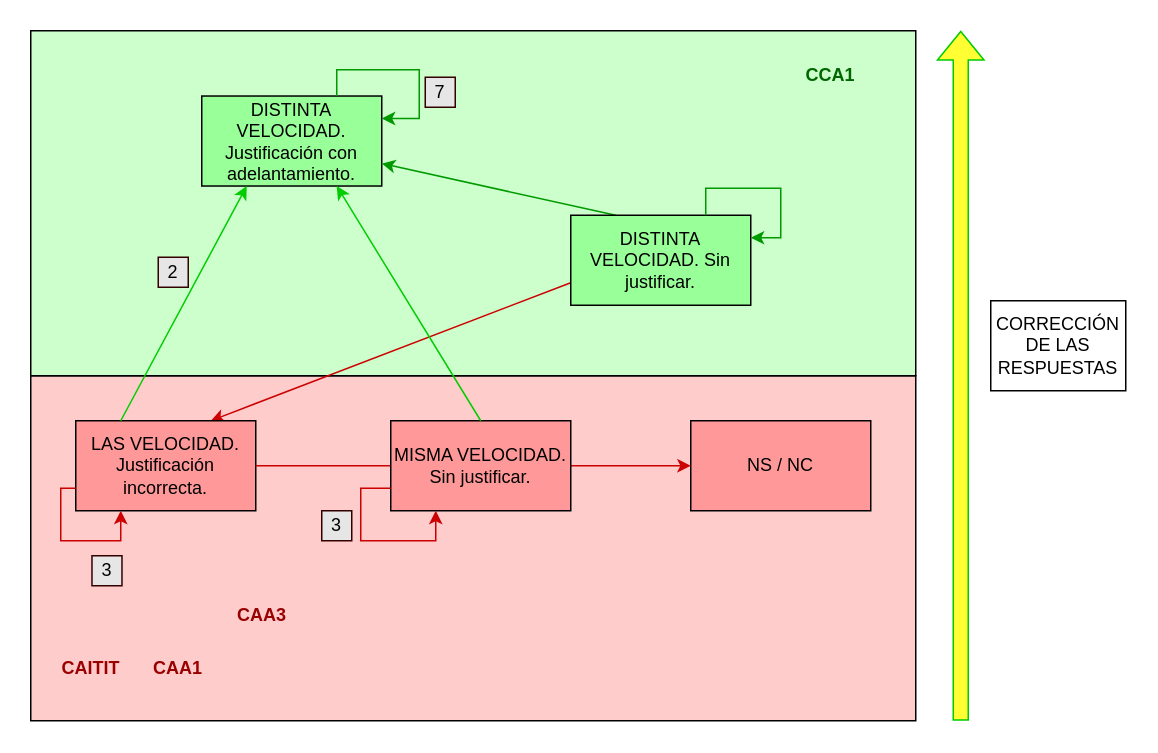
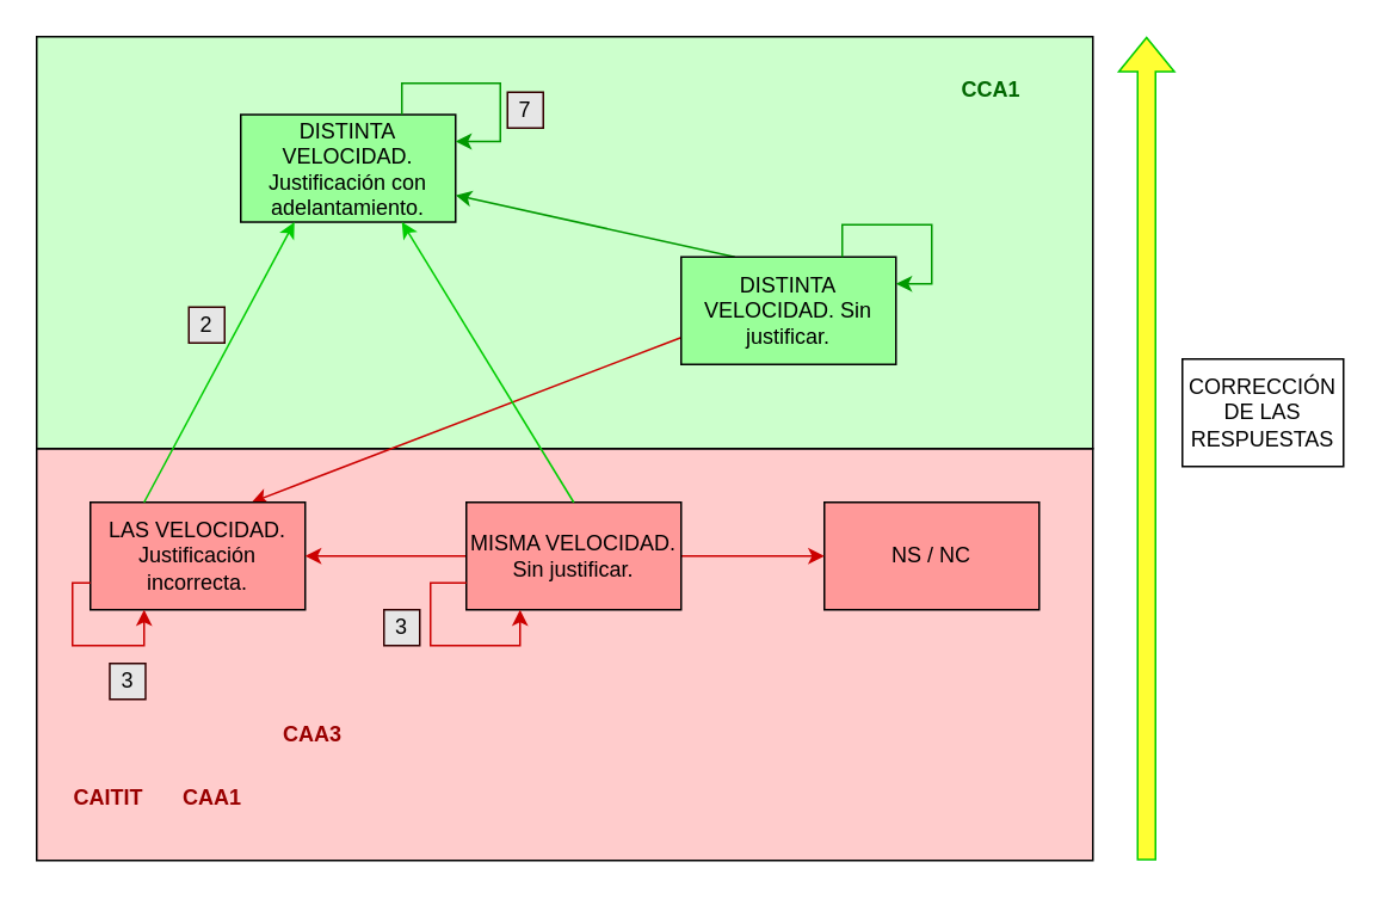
  <mxCell id="0" />
  <mxCell id="1" parent="0" />
  <mxCell id="2" value="" style="rounded=0;whiteSpace=wrap;html=1;fillColor=#FFCCCC;" parent="1" vertex="1"><mxGeometry x="20" y="250" width="590" height="230" as="geometry" /></mxCell>
  <mxCell id="3" value="" style="rounded=0;whiteSpace=wrap;html=1;fillColor=#CCFFCC;" parent="1" vertex="1"><mxGeometry x="20" y="20" width="590" height="230" as="geometry" /></mxCell>
  <mxCell id="4" value="DISTINTA VELOCIDAD. Justificación con adelantamiento." style="rounded=0;whiteSpace=wrap;html=1;fillColor=#99FF99;" parent="1" vertex="1"><mxGeometry x="134" y="63.52" width="120" height="60" as="geometry" /></mxCell>
  <mxCell id="5" style="rounded=0;orthogonalLoop=1;jettySize=auto;html=1;exitX=0.25;exitY=0;exitDx=0;exitDy=0;entryX=1;entryY=0.75;entryDx=0;entryDy=0;strokeColor=#009900;" edge="1" parent="1" source="7" target="4"><mxGeometry relative="1" as="geometry" /></mxCell>
  <mxCell id="6" style="rounded=0;orthogonalLoop=1;jettySize=auto;html=1;exitX=0;exitY=0.75;exitDx=0;exitDy=0;entryX=0.75;entryY=0;entryDx=0;entryDy=0;strokeColor=#CC0000;" edge="1" parent="1" source="7" target="8"><mxGeometry relative="1" as="geometry" /></mxCell>
  <mxCell id="7" value="DISTINTA VELOCIDAD. Sin justificar." style="rounded=0;whiteSpace=wrap;html=1;fillColor=#99FF99;" parent="1" vertex="1"><mxGeometry x="380" y="143" width="120" height="60" as="geometry" /></mxCell>
  <mxCell id="8" value="LAS VELOCIDAD. Justificación incorrecta." style="rounded=0;whiteSpace=wrap;html=1;fillColor=#FF9999;" parent="1" vertex="1"><mxGeometry x="50" y="280" width="120" height="60" as="geometry" /></mxCell>
  <mxCell id="9" value="NS / NC" style="rounded=0;whiteSpace=wrap;html=1;fillColor=#FF9999;" parent="1" vertex="1"><mxGeometry x="460" y="280" width="120" height="60" as="geometry" /></mxCell>
- <mxCell id="10" style="edgeStyle=orthogonalEdgeStyle;rounded=0;orthogonalLoop=1;jettySize=auto;html=1;exitX=0;exitY=0.5;exitDx=0;exitDy=0;entryX=1;entryY=0.5;entryDx=0;entryDy=0;strokeColor=#CC0000;endArrow=none;" edge="1" parent="1" source="12" target="8"><mxGeometry relative="1" as="geometry" /></mxCell>
+ <mxCell id="10" style="edgeStyle=orthogonalEdgeStyle;rounded=0;orthogonalLoop=1;jettySize=auto;html=1;exitX=0;exitY=0.5;exitDx=0;exitDy=0;entryX=1;entryY=0.5;entryDx=0;entryDy=0;strokeColor=#CC0000;" edge="1" parent="1" source="12" target="8"><mxGeometry relative="1" as="geometry" /></mxCell>
  <mxCell id="11" style="edgeStyle=orthogonalEdgeStyle;rounded=0;orthogonalLoop=1;jettySize=auto;html=1;exitX=1;exitY=0.5;exitDx=0;exitDy=0;entryX=0;entryY=0.5;entryDx=0;entryDy=0;strokeColor=#CC0000;" edge="1" parent="1" source="12" target="9"><mxGeometry relative="1" as="geometry" /></mxCell>
  <mxCell id="12" value="MISMA VELOCIDAD. Sin justificar." style="rounded=0;whiteSpace=wrap;html=1;fillColor=#FF9999;" parent="1" vertex="1"><mxGeometry x="260" y="280" width="120" height="60" as="geometry" /></mxCell>
  <mxCell id="13" value="" style="endArrow=classic;html=1;rounded=0;entryX=0.25;entryY=1;entryDx=0;entryDy=0;exitX=0.25;exitY=0;exitDx=0;exitDy=0;strokeColor=#00CC00;" parent="1" source="8" target="4" edge="1"><mxGeometry width="50" height="50" relative="1" as="geometry"><mxPoint x="90" y="160" as="sourcePoint" /><mxPoint x="110" y="110" as="targetPoint" /></mxGeometry></mxCell>
  <mxCell id="14" value="2" style="rounded=0;whiteSpace=wrap;html=1;strokeColor=#330000;fillColor=#E6E6E6;" parent="1" vertex="1"><mxGeometry x="105" y="171" width="20" height="20" as="geometry" /></mxCell>
  <mxCell id="15" value="3" style="rounded=0;whiteSpace=wrap;html=1;strokeColor=#330000;fillColor=#E6E6E6;" parent="1" vertex="1"><mxGeometry x="60.82" y="370" width="20" height="20" as="geometry" /></mxCell>
  <mxCell id="16" value="3" style="rounded=0;whiteSpace=wrap;html=1;strokeColor=#330000;fillColor=#E6E6E6;" parent="1" vertex="1"><mxGeometry x="214" y="340" width="20" height="20" as="geometry" /></mxCell>
  <mxCell id="17" value="7" style="rounded=0;whiteSpace=wrap;html=1;strokeColor=#330000;fillColor=#E6E6E6;" parent="1" vertex="1"><mxGeometry x="283" y="51" width="20" height="20" as="geometry" /></mxCell>
  <mxCell id="18" value="&lt;span style=&quot;&quot; lang=&quot;ES&quot;&gt;&lt;b&gt;&lt;font color=&quot;#006600&quot;&gt;CCA1&lt;/font&gt;&lt;/b&gt;&lt;/span&gt;" style="text;whiteSpace=wrap;html=1;" parent="1" vertex="1"><mxGeometry x="534.59" y="36.49" width="45.41" height="27.03" as="geometry" /></mxCell>
  <mxCell id="19" value="&lt;span style=&quot;&quot; lang=&quot;ES&quot;&gt;&lt;b&gt;&lt;font color=&quot;#990000&quot;&gt;CAITIT&lt;/font&gt;&lt;/b&gt;&lt;/span&gt;" style="text;whiteSpace=wrap;html=1;" parent="1" vertex="1"><mxGeometry x="39.17" y="430.82" width="41.65" height="29.18" as="geometry" /></mxCell>
  <mxCell id="20" value="" style="shape=flexArrow;endArrow=classic;html=1;rounded=0;strokeColor=#00CC00;fontColor=#006600;fillColor=#FFFF33;" parent="1" edge="1"><mxGeometry width="50" height="50" relative="1" as="geometry"><mxPoint x="640" y="480" as="sourcePoint" /><mxPoint x="640" y="20" as="targetPoint" /></mxGeometry></mxCell>
  <mxCell id="21" value="CORRECCIÓN DE LAS RESPUESTAS" style="rounded=0;whiteSpace=wrap;html=1;rotation=0;" parent="1" vertex="1"><mxGeometry x="660" y="200" width="90" height="60" as="geometry" /></mxCell>
  <mxCell id="22" value="" style="endArrow=classic;html=1;rounded=0;exitX=0;exitY=0.75;exitDx=0;exitDy=0;strokeColor=#CC0000;edgeStyle=orthogonalEdgeStyle;entryX=0.25;entryY=1;entryDx=0;entryDy=0;" parent="1" source="8" target="8" edge="1"><mxGeometry width="50" height="50" relative="1" as="geometry"><mxPoint x="90" y="290" as="sourcePoint" /><mxPoint x="90" y="120" as="targetPoint" /><Array as="points"><mxPoint x="40" y="325" /><mxPoint x="40" y="360" /><mxPoint x="80" y="360" /></Array></mxGeometry></mxCell>
  <mxCell id="23" style="edgeStyle=orthogonalEdgeStyle;rounded=0;orthogonalLoop=1;jettySize=auto;html=1;exitX=0;exitY=0.75;exitDx=0;exitDy=0;entryX=0.25;entryY=1;entryDx=0;entryDy=0;strokeColor=#CC0000;" parent="1" source="12" target="12" edge="1"><mxGeometry relative="1" as="geometry"><Array as="points"><mxPoint x="240" y="325" /><mxPoint x="240" y="360" /><mxPoint x="290" y="360" /></Array></mxGeometry></mxCell>
  <mxCell id="24" value="" style="endArrow=classic;html=1;rounded=0;exitX=0.5;exitY=0;exitDx=0;exitDy=0;strokeColor=#00CC00;entryX=0.75;entryY=1;entryDx=0;entryDy=0;" parent="1" source="12" target="4" edge="1"><mxGeometry width="50" height="50" relative="1" as="geometry"><mxPoint x="120" y="290" as="sourcePoint" /><mxPoint x="460" y="215" as="targetPoint" /></mxGeometry></mxCell>
  <mxCell id="25" value="&lt;span style=&quot;&quot; lang=&quot;ES&quot;&gt;&lt;b&gt;&lt;font color=&quot;#990000&quot;&gt;CAA1&lt;/font&gt;&lt;/b&gt;&lt;/span&gt;" style="text;whiteSpace=wrap;html=1;" parent="1" vertex="1"><mxGeometry x="100" y="430.82" width="41.65" height="29.18" as="geometry" /></mxCell>
  <mxCell id="26" style="edgeStyle=orthogonalEdgeStyle;rounded=0;orthogonalLoop=1;jettySize=auto;html=1;exitX=0.75;exitY=0;exitDx=0;exitDy=0;entryX=1;entryY=0.25;entryDx=0;entryDy=0;strokeColor=#009900;" edge="1" parent="1" source="7" target="7"><mxGeometry relative="1" as="geometry"><Array as="points"><mxPoint x="470" y="125" /><mxPoint x="520" y="125" /><mxPoint x="520" y="158" /></Array></mxGeometry></mxCell>
  <mxCell id="27" style="edgeStyle=orthogonalEdgeStyle;rounded=0;orthogonalLoop=1;jettySize=auto;html=1;exitX=0.75;exitY=0;exitDx=0;exitDy=0;entryX=1;entryY=0.25;entryDx=0;entryDy=0;strokeColor=#009900;" edge="1" parent="1" source="4" target="4"><mxGeometry relative="1" as="geometry"><Array as="points"><mxPoint x="224" y="46" /><mxPoint x="279" y="46" /><mxPoint x="279" y="79" /></Array></mxGeometry></mxCell>
  <mxCell id="28" value="&lt;span style=&quot;&quot; lang=&quot;ES&quot;&gt;&lt;b&gt;&lt;font color=&quot;#990000&quot;&gt;CAA3&lt;/font&gt;&lt;/b&gt;&lt;/span&gt;" style="text;whiteSpace=wrap;html=1;" vertex="1" parent="1"><mxGeometry x="156" y="395.82" width="41.65" height="29.18" as="geometry" /></mxCell>
